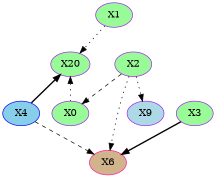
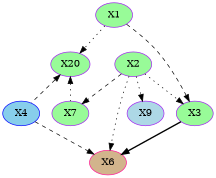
  digraph {
    node [color=purple fillcolor=palegreen style=filled]
    edge [arrowhead=normal arrowtail=none style=dotted]
    X1
    X3
    n3 [label=X20]
    n4 [color=deeppink fillcolor=tan label=X6]
    X4 [color=blue fillcolor=skyblue]
-   X7 [label=X0]
+   X7
    X2
    X9 [fillcolor=lightblue]
+   X1 -> X3 [style=dashed]
    X1 -> n3
    X3 -> n4 [style=bold]
-   n3 -> X4 [arrowhead=none arrowtail=normal dir=both style=bold]
+   n3 -> X4 [arrowhead=none arrowtail=normal dir=both style=dashed]
    n3 -> X7 [arrowhead=none arrowtail=normal dir=both]
    X4 -> n4 [style=dashed]
+   X2 -> X3
    X2 -> n4
    X2 -> X7 [style=dashed]
    X2 -> X9
  }
